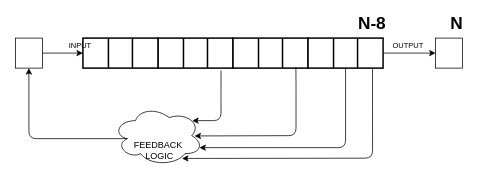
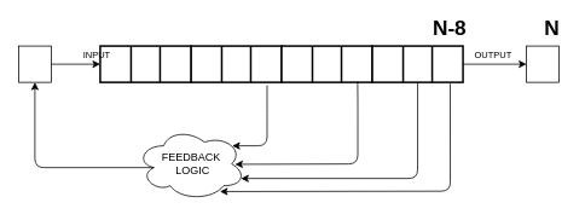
  <mxCell id="0" />
  <mxCell id="1" parent="0" />
  <mxCell id="2" value="" style="strokeWidth=2;html=1;shape=mxgraph.lean_mapping.buffer_or_safety_stock;rotation=-90;" vertex="1" parent="1"><mxGeometry x="240" y="20" width="40" height="100" as="geometry" /></mxCell>
  <mxCell id="3" value="" style="strokeWidth=2;html=1;shape=mxgraph.lean_mapping.buffer_or_safety_stock;rotation=-90;" vertex="1" parent="1"><mxGeometry x="340" y="20" width="40" height="100" as="geometry" /></mxCell>
  <mxCell id="4" value="" style="strokeWidth=2;html=1;shape=mxgraph.lean_mapping.buffer_or_safety_stock;rotation=-90;" vertex="1" parent="1"><mxGeometry x="440" y="20" width="40" height="100" as="geometry" /></mxCell>
  <mxCell id="5" value="&lt;font style=&quot;font-size: 23px&quot;&gt;&lt;b&gt;N-8&lt;/b&gt;&lt;/font&gt;" style="text;html=1;align=center;verticalAlign=middle;resizable=0;points=[];autosize=1;" vertex="1" parent="1"><mxGeometry x="470" y="20" width="50" height="20" as="geometry" /></mxCell>
  <mxCell id="6" value="" style="endArrow=classic;html=1;entryX=0;entryY=0.5;entryDx=0;entryDy=0;" edge="1" parent="1" target="7"><mxGeometry width="50" height="50" relative="1" as="geometry"><mxPoint x="510" y="70" as="sourcePoint" /><mxPoint x="560" y="70" as="targetPoint" /></mxGeometry></mxCell>
  <mxCell id="7" value="" style="rounded=0;whiteSpace=wrap;html=1;" vertex="1" parent="1"><mxGeometry x="580" y="50" width="36" height="40" as="geometry" /></mxCell>
  <mxCell id="8" value="&lt;font style=&quot;font-size: 23px&quot;&gt;&lt;b&gt;N&lt;/b&gt;&lt;/font&gt;" style="text;html=1;align=center;verticalAlign=middle;resizable=0;points=[];autosize=1;" vertex="1" parent="1"><mxGeometry x="593" y="20" width="30" height="20" as="geometry" /></mxCell>
  <mxCell id="9" value="" style="ellipse;shape=cloud;whiteSpace=wrap;html=1;" vertex="1" parent="1"><mxGeometry x="150" y="140" width="120" height="80" as="geometry" /></mxCell>
- <mxCell id="10" value="FEEDBACK&lt;br&gt;&amp;nbsp;LOGIC" style="text;html=1;align=center;verticalAlign=middle;resizable=0;points=[];autosize=1;" vertex="1" parent="1"><mxGeometry x="170" y="185" width="80" height="30" as="geometry" /></mxCell>
+ <mxCell id="10" value="FEEDBACK&lt;br&gt;&amp;nbsp;LOGIC" style="text;html=1;align=center;verticalAlign=middle;resizable=0;points=[];autosize=1;" vertex="1" parent="1"><mxGeometry x="170" y="165" width="80" height="30" as="geometry" /></mxCell>
  <mxCell id="11" value="" style="endArrow=classic;html=1;exitX=0;exitY=0.5;exitDx=0;exitDy=0;entryX=0.96;entryY=0.7;entryDx=0;entryDy=0;entryPerimeter=0;" edge="1" parent="1" source="4" target="9"><mxGeometry width="50" height="50" relative="1" as="geometry"><mxPoint x="330" y="130" as="sourcePoint" /><mxPoint x="380" y="80" as="targetPoint" /><Array as="points"><mxPoint x="460" y="196" /></Array></mxGeometry></mxCell>
  <mxCell id="12" value="" style="endArrow=classic;html=1;exitX=-0.035;exitY=0.859;exitDx=0;exitDy=0;entryX=0.767;entryY=0.88;entryDx=0;entryDy=0;entryPerimeter=0;exitPerimeter=0;" edge="1" parent="1" source="4" target="9"><mxGeometry width="50" height="50" relative="1" as="geometry"><mxPoint x="470" y="100" as="sourcePoint" /><mxPoint x="425.2" y="186" as="targetPoint" /><Array as="points"><mxPoint x="496" y="210" /></Array></mxGeometry></mxCell>
  <mxCell id="13" value="" style="endArrow=classic;html=1;exitX=0;exitY=0.5;exitDx=0;exitDy=0;entryX=0.906;entryY=0.505;entryDx=0;entryDy=0;entryPerimeter=0;" edge="1" parent="1" target="9"><mxGeometry width="50" height="50" relative="1" as="geometry"><mxPoint x="393.8" y="89" as="sourcePoint" /><mxPoint x="349" y="175" as="targetPoint" /><Array as="points"><mxPoint x="394" y="110" /><mxPoint x="394" y="120" /><mxPoint x="394" y="180" /></Array></mxGeometry></mxCell>
  <mxCell id="14" value="" style="strokeWidth=2;html=1;shape=mxgraph.lean_mapping.buffer_or_safety_stock;rotation=-90;" vertex="1" parent="1"><mxGeometry x="140" y="20" width="40" height="100" as="geometry" /></mxCell>
  <mxCell id="15" value="" style="endArrow=classic;html=1;exitX=-0.082;exitY=0.84;exitDx=0;exitDy=0;entryX=0.88;entryY=0.25;entryDx=0;entryDy=0;entryPerimeter=0;exitPerimeter=0;" edge="1" parent="1" source="2" target="9"><mxGeometry width="50" height="50" relative="1" as="geometry"><mxPoint x="403.8" y="99" as="sourcePoint" /><mxPoint x="270.04" y="180" as="targetPoint" /><Array as="points"><mxPoint x="294" y="120" /><mxPoint x="294" y="130" /><mxPoint x="294" y="160" /></Array></mxGeometry></mxCell>
  <mxCell id="16" value="" style="endArrow=classic;html=1;exitX=0.16;exitY=0.55;exitDx=0;exitDy=0;exitPerimeter=0;entryX=0.5;entryY=1;entryDx=0;entryDy=0;" edge="1" parent="1" source="9" target="17"><mxGeometry width="50" height="50" relative="1" as="geometry"><mxPoint x="330" y="130" as="sourcePoint" /><mxPoint x="60" y="90" as="targetPoint" /><Array as="points"><mxPoint x="38" y="184" /></Array></mxGeometry></mxCell>
  <mxCell id="17" value="" style="rounded=0;whiteSpace=wrap;html=1;" vertex="1" parent="1"><mxGeometry x="20" y="50" width="36" height="40" as="geometry" /></mxCell>
  <mxCell id="18" value="" style="endArrow=classic;html=1;entryX=0.5;entryY=0;entryDx=0;entryDy=0;exitX=1;exitY=0.5;exitDx=0;exitDy=0;" edge="1" parent="1" source="17" target="14"><mxGeometry width="50" height="50" relative="1" as="geometry"><mxPoint x="80" y="90" as="sourcePoint" /><mxPoint x="80" y="40" as="targetPoint" /></mxGeometry></mxCell>
  <mxCell id="19" value="&lt;font style=&quot;font-size: 10px&quot;&gt;INPUT&lt;/font&gt;" style="text;html=1;align=center;verticalAlign=middle;resizable=0;points=[];autosize=1;" vertex="1" parent="1"><mxGeometry x="81" y="50" width="50" height="20" as="geometry" /></mxCell>
  <mxCell id="20" value="&lt;font style=&quot;font-size: 10px&quot;&gt;OUTPUT&lt;/font&gt;" style="text;html=1;align=center;verticalAlign=middle;resizable=0;points=[];autosize=1;" vertex="1" parent="1"><mxGeometry x="513" y="50" width="60" height="20" as="geometry" /></mxCell>
